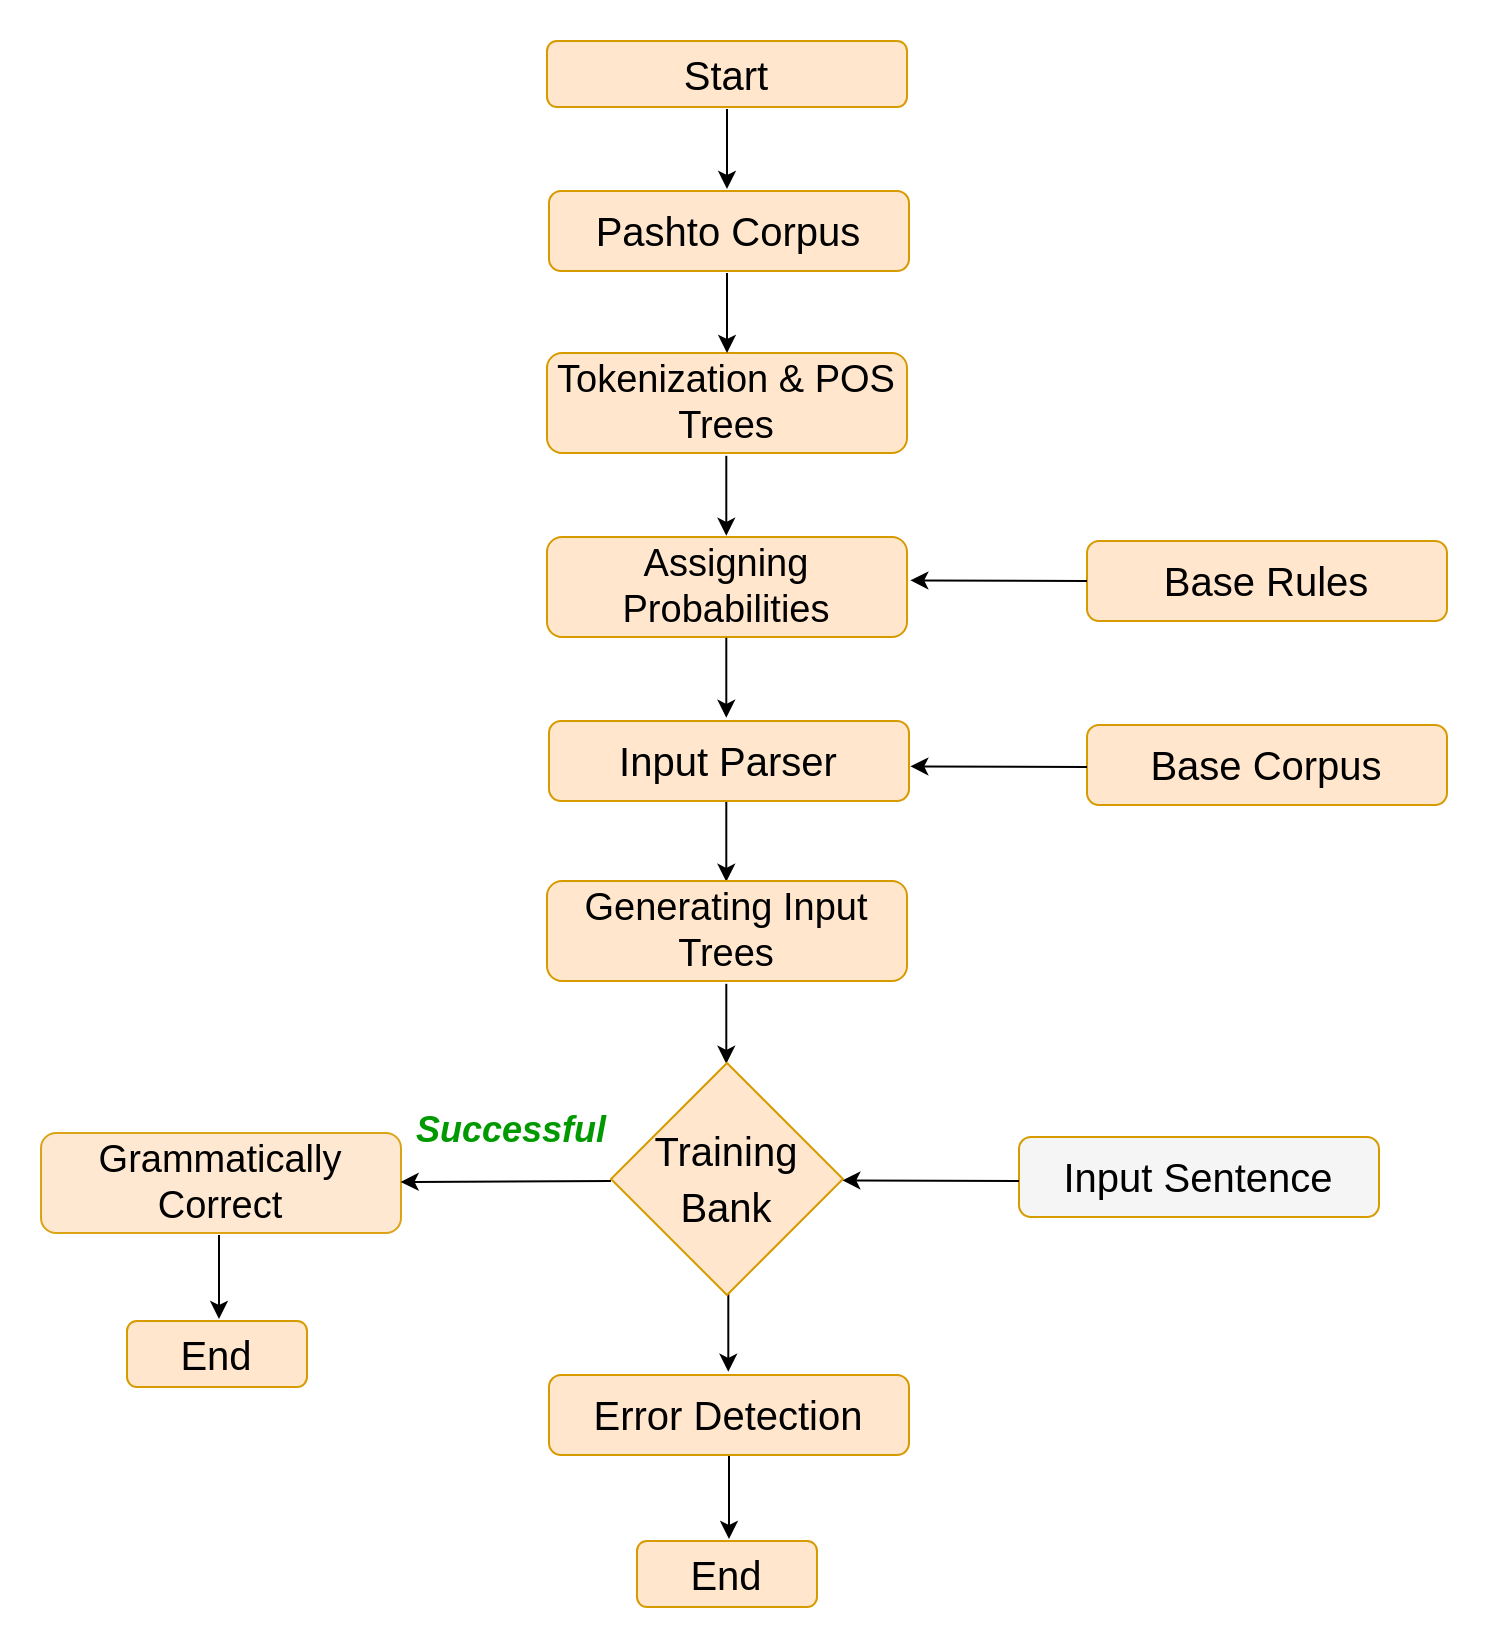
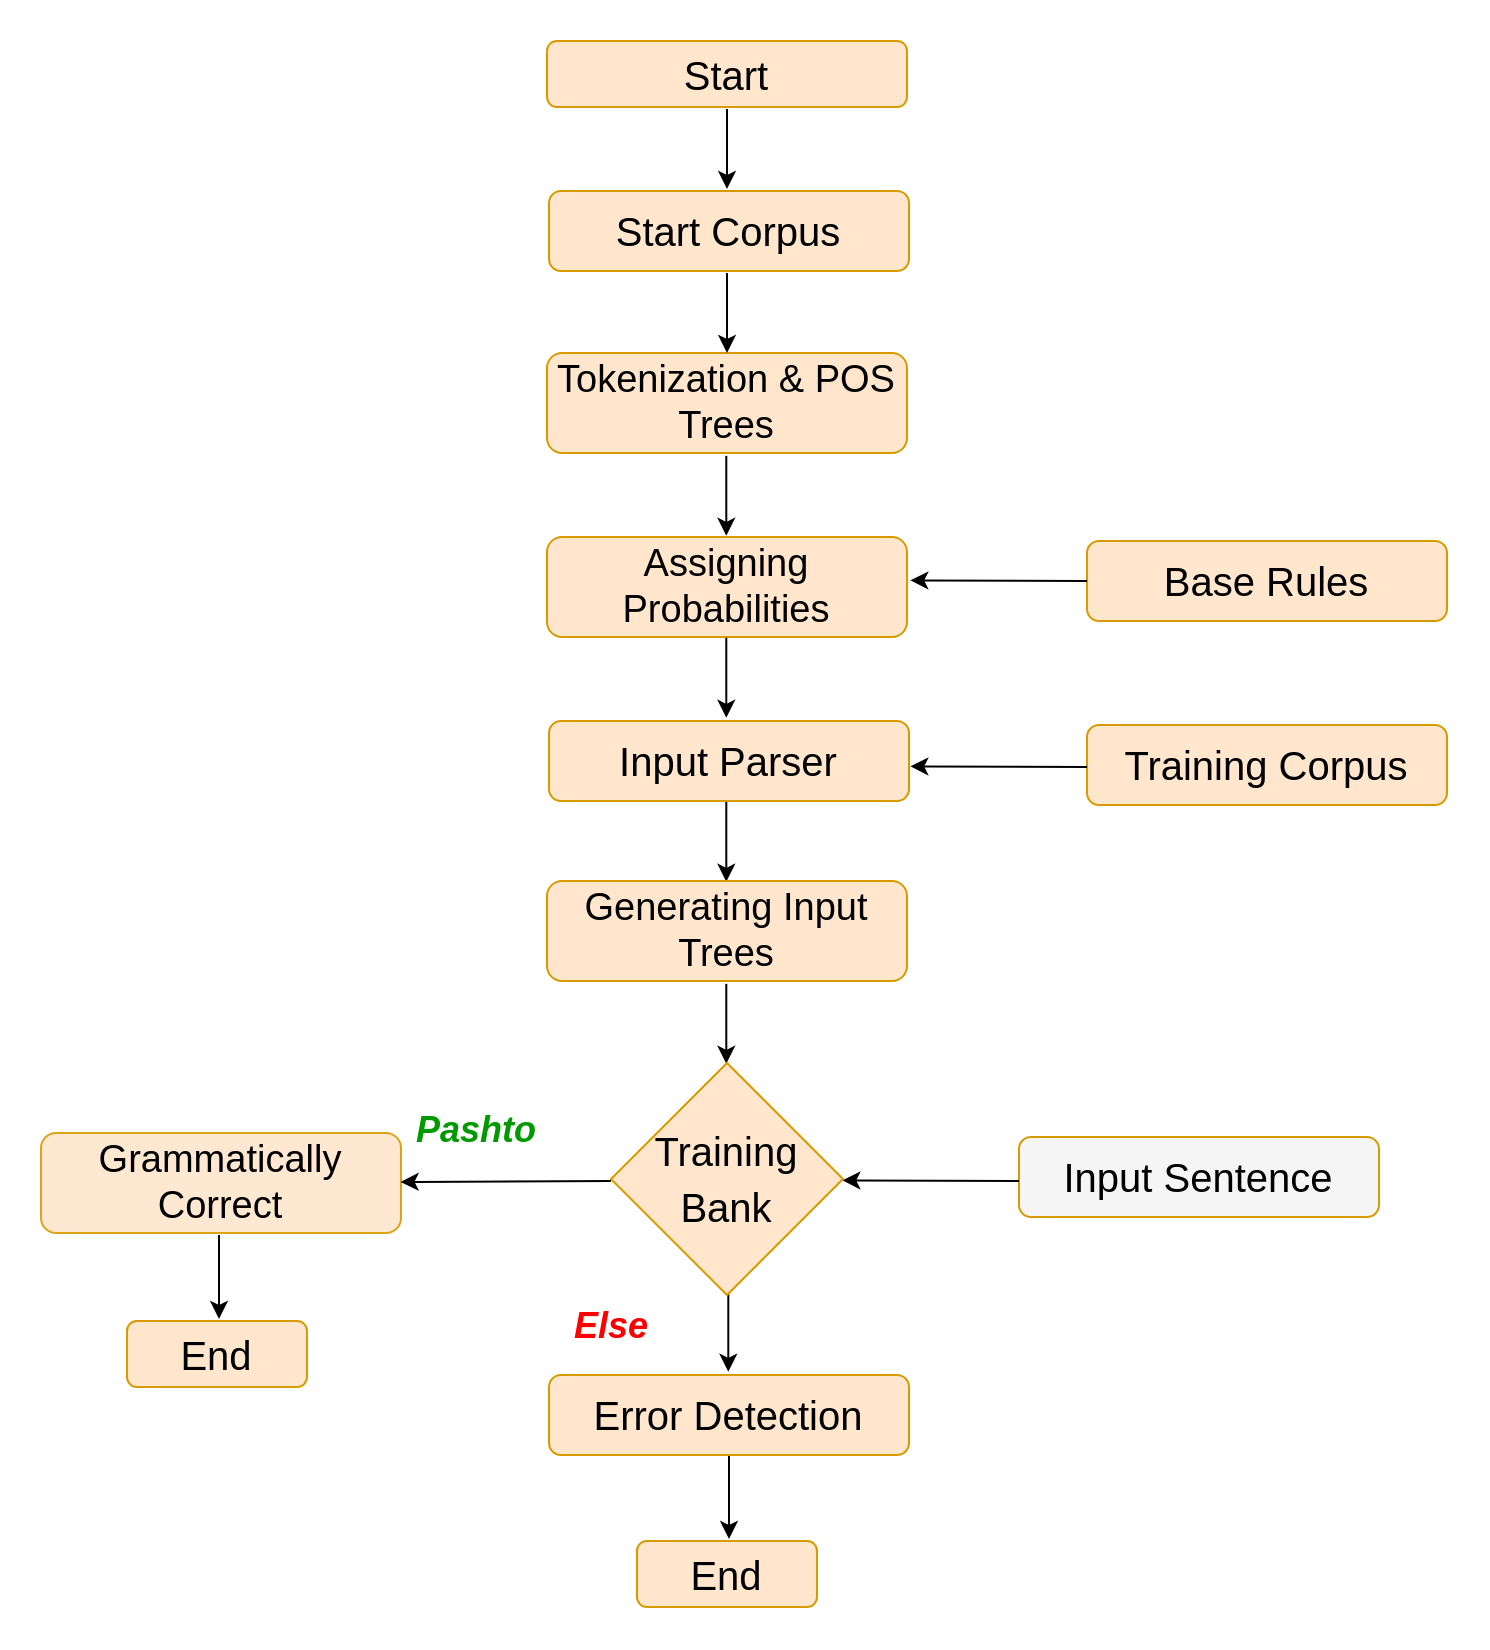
  <mxCell id="0" />
  <mxCell id="1" parent="0" />
  <mxCell id="2" value="" style="edgeStyle=orthogonalEdgeStyle;rounded=0;orthogonalLoop=1;jettySize=auto;html=1;fontSize=23;" parent="1" source="3" edge="1"><mxGeometry relative="1" as="geometry"><mxPoint x="364" y="769" as="targetPoint" /></mxGeometry></mxCell>
  <mxCell id="3" value="&lt;font style=&quot;font-size: 20px&quot;&gt;Error Detection&lt;/font&gt;" style="rounded=1;whiteSpace=wrap;html=1;glass=0;comic=0;shadow=0;fillColor=#ffe6cc;strokeColor=#d79b00;" parent="1" vertex="1"><mxGeometry x="274" y="687" width="180" height="40" as="geometry" /></mxCell>
- <mxCell id="4" value="&lt;font style=&quot;font-size: 20px&quot;&gt;&lt;span&gt;Base Corpus&lt;/span&gt;&lt;/font&gt;" style="rounded=1;whiteSpace=wrap;html=1;glass=0;comic=0;shadow=0;fillColor=#ffe6cc;strokeColor=#d79b00;fontStyle=0" parent="1" vertex="1"><mxGeometry x="543" y="362" width="180" height="40" as="geometry" /></mxCell>
+ <mxCell id="4" value="&lt;font style=&quot;font-size: 20px&quot;&gt;&lt;span&gt;Training Corpus&lt;/span&gt;&lt;/font&gt;" style="rounded=1;whiteSpace=wrap;html=1;glass=0;comic=0;shadow=0;fillColor=#ffe6cc;strokeColor=#d79b00;fontStyle=0" parent="1" vertex="1"><mxGeometry x="543" y="362" width="180" height="40" as="geometry" /></mxCell>
  <mxCell id="5" value="&lt;span&gt;&lt;font style=&quot;font-size: 19px&quot;&gt;&lt;span&gt;Grammatically Correct&lt;/span&gt;&lt;/font&gt;&lt;/span&gt;" style="rounded=1;whiteSpace=wrap;html=1;glass=0;comic=0;shadow=0;opacity=90;fillColor=#ffe6cc;strokeColor=#d79b00;fontStyle=0" parent="1" vertex="1"><mxGeometry x="20" y="566" width="180" height="50" as="geometry" /></mxCell>
  <mxCell id="6" value="&lt;span&gt;&lt;font style=&quot;font-size: 20px&quot;&gt;&lt;span&gt;Base Rules&lt;/span&gt;&lt;/font&gt;&lt;/span&gt;" style="rounded=1;whiteSpace=wrap;html=1;glass=0;comic=0;shadow=0;fillColor=#ffe6cc;strokeColor=#d79b00;fontStyle=0" parent="1" vertex="1"><mxGeometry x="543" y="270" width="180" height="40" as="geometry" /></mxCell>
  <mxCell id="7" value="&lt;span&gt;&lt;font style=&quot;font-size: 19px ; line-height: 120%&quot;&gt;Assigning Probabilities&lt;/font&gt;&lt;/span&gt;" style="rounded=1;whiteSpace=wrap;html=1;glass=0;comic=0;shadow=0;fillColor=#ffe6cc;strokeColor=#d79b00;" parent="1" vertex="1"><mxGeometry x="273" y="268" width="180" height="50" as="geometry" /></mxCell>
  <mxCell id="8" value="" style="endArrow=classic;html=1;exitX=0.5;exitY=1;exitDx=0;exitDy=0;entryX=0.5;entryY=0;entryDx=0;entryDy=0;" parent="1" edge="1"><mxGeometry width="50" height="50" relative="1" as="geometry"><mxPoint x="362.647" y="227.412" as="sourcePoint" /><mxPoint x="362.647" y="267.412" as="targetPoint" /></mxGeometry></mxCell>
  <mxCell id="9" value="" style="endArrow=classic;html=1;exitX=0.5;exitY=1;exitDx=0;exitDy=0;entryX=0.5;entryY=0;entryDx=0;entryDy=0;" parent="1" edge="1"><mxGeometry width="50" height="50" relative="1" as="geometry"><mxPoint x="362.647" y="318.412" as="sourcePoint" /><mxPoint x="362.647" y="358.412" as="targetPoint" /></mxGeometry></mxCell>
  <mxCell id="10" value="" style="endArrow=classic;html=1;entryX=1;entryY=0.5;entryDx=0;entryDy=0;" parent="1" edge="1"><mxGeometry width="50" height="50" relative="1" as="geometry"><mxPoint x="543" y="383" as="sourcePoint" /><mxPoint x="454.667" y="382.667" as="targetPoint" /></mxGeometry></mxCell>
  <mxCell id="11" value="" style="endArrow=classic;html=1;entryX=1;entryY=0.5;entryDx=0;entryDy=0;" parent="1" edge="1"><mxGeometry width="50" height="50" relative="1" as="geometry"><mxPoint x="305" y="590" as="sourcePoint" /><mxPoint x="199.824" y="590.471" as="targetPoint" /></mxGeometry></mxCell>
- <mxCell id="12" value="&lt;font style=&quot;font-size: 18px&quot; color=&quot;#009900&quot;&gt;&lt;b&gt;&lt;i&gt;Successful&lt;/i&gt;&lt;/b&gt;&lt;/font&gt;" style="text;html=1;resizable=0;points=[];autosize=1;align=left;verticalAlign=top;spacingTop=-4;" parent="1" vertex="1"><mxGeometry x="206" y="552" width="110" height="20" as="geometry" /></mxCell>
+ <mxCell id="12" value="&lt;font style=&quot;font-size: 18px&quot; color=&quot;#009900&quot;&gt;&lt;b&gt;&lt;i&gt;Pashto&lt;/i&gt;&lt;/b&gt;&lt;/font&gt;" style="text;html=1;resizable=0;points=[];autosize=1;align=left;verticalAlign=top;spacingTop=-4;" parent="1" vertex="1"><mxGeometry x="206" y="552" width="110" height="20" as="geometry" /></mxCell>
+ <mxCell id="13" value="&lt;font style=&quot;font-size: 18px&quot; color=&quot;#ff0000&quot;&gt;&lt;b&gt;&lt;i&gt;Else&lt;/i&gt;&lt;/b&gt;&lt;/font&gt;" style="text;html=1;resizable=0;points=[];autosize=1;align=left;verticalAlign=top;spacingTop=-4;" parent="1" vertex="1"><mxGeometry x="285" y="650" width="50" height="20" as="geometry" /></mxCell>
  <mxCell id="14" value="" style="endArrow=classic;html=1;exitX=0.5;exitY=1;exitDx=0;exitDy=0;entryX=0.5;entryY=0;entryDx=0;entryDy=0;" parent="1" edge="1"><mxGeometry width="50" height="50" relative="1" as="geometry"><mxPoint x="362.647" y="400.412" as="sourcePoint" /><mxPoint x="362.647" y="440.412" as="targetPoint" /></mxGeometry></mxCell>
  <mxCell id="15" value="" style="endArrow=classic;html=1;exitX=0.5;exitY=1;exitDx=0;exitDy=0;entryX=0.5;entryY=0;entryDx=0;entryDy=0;" parent="1" edge="1"><mxGeometry width="50" height="50" relative="1" as="geometry"><mxPoint x="363.647" y="645.412" as="sourcePoint" /><mxPoint x="363.647" y="685.412" as="targetPoint" /></mxGeometry></mxCell>
  <mxCell id="16" value="" style="endArrow=classic;html=1;entryX=1;entryY=0.5;entryDx=0;entryDy=0;" parent="1" edge="1"><mxGeometry width="50" height="50" relative="1" as="geometry"><mxPoint x="543" y="290" as="sourcePoint" /><mxPoint x="454.667" y="289.667" as="targetPoint" /></mxGeometry></mxCell>
  <mxCell id="17" value="&lt;font style=&quot;font-size: 20px&quot;&gt;&lt;span&gt;Input Sentence&lt;/span&gt;&lt;/font&gt;" style="rounded=1;whiteSpace=wrap;html=1;glass=0;comic=0;shadow=0;fillColor=#f5f5f5;strokeColor=#d79b00;fontStyle=0;" parent="1" vertex="1"><mxGeometry x="509" y="568" width="180" height="40" as="geometry" /></mxCell>
  <mxCell id="18" value="" style="endArrow=classic;html=1;entryX=1;entryY=0.5;entryDx=0;entryDy=0;" parent="1" edge="1"><mxGeometry width="50" height="50" relative="1" as="geometry"><mxPoint x="509" y="590" as="sourcePoint" /><mxPoint x="420.667" y="589.667" as="targetPoint" /></mxGeometry></mxCell>
  <mxCell id="19" value="&lt;span&gt;&lt;font style=&quot;font-size: 19px ; line-height: 120%&quot;&gt;Generating Input Trees&lt;/font&gt;&lt;/span&gt;" style="rounded=1;whiteSpace=wrap;html=1;glass=0;comic=0;shadow=0;fillColor=#ffe6cc;strokeColor=#d79b00;" parent="1" vertex="1"><mxGeometry x="273" y="440" width="180" height="50" as="geometry" /></mxCell>
  <mxCell id="20" value="&lt;font style=&quot;font-size: 20px&quot;&gt;Input Parser&lt;/font&gt;" style="rounded=1;whiteSpace=wrap;html=1;glass=0;comic=0;shadow=0;fillColor=#ffe6cc;strokeColor=#d79b00;" parent="1" vertex="1"><mxGeometry x="274" y="360" width="180" height="40" as="geometry" /></mxCell>
  <mxCell id="21" value="" style="endArrow=classic;html=1;exitX=0.5;exitY=1;exitDx=0;exitDy=0;entryX=0.5;entryY=0;entryDx=0;entryDy=0;" parent="1" edge="1"><mxGeometry width="50" height="50" relative="1" as="geometry"><mxPoint x="362.647" y="491.412" as="sourcePoint" /><mxPoint x="362.647" y="531.412" as="targetPoint" /></mxGeometry></mxCell>
  <mxCell id="22" value="&lt;font style=&quot;font-size: 20px&quot;&gt;Training Bank&lt;/font&gt;" style="rhombus;whiteSpace=wrap;html=1;fillColor=#ffe6cc;strokeColor=#d79b00;fontStyle=0;fontSize=23;" parent="1" vertex="1"><mxGeometry x="305" y="531" width="116" height="116" as="geometry" /></mxCell>
  <mxCell id="23" value="&lt;span&gt;&lt;font style=&quot;font-size: 19px ; line-height: 120%&quot;&gt;Tokenization &amp;amp; POS Trees&lt;/font&gt;&lt;/span&gt;" style="rounded=1;whiteSpace=wrap;html=1;glass=0;comic=0;shadow=0;fillColor=#ffe6cc;strokeColor=#d79b00;" parent="1" vertex="1"><mxGeometry x="273" y="176" width="180" height="50" as="geometry" /></mxCell>
- <mxCell id="24" value="&lt;font style=&quot;font-size: 20px&quot;&gt;Pashto Corpus&lt;/font&gt;" style="rounded=1;whiteSpace=wrap;html=1;glass=0;comic=0;shadow=0;fillColor=#ffe6cc;strokeColor=#d79b00;" parent="1" vertex="1"><mxGeometry x="274" y="95" width="180" height="40" as="geometry" /></mxCell>
+ <mxCell id="24" value="&lt;font style=&quot;font-size: 20px&quot;&gt;Start Corpus&lt;/font&gt;" style="rounded=1;whiteSpace=wrap;html=1;glass=0;comic=0;shadow=0;fillColor=#ffe6cc;strokeColor=#d79b00;" parent="1" vertex="1"><mxGeometry x="274" y="95" width="180" height="40" as="geometry" /></mxCell>
  <mxCell id="25" value="" style="endArrow=classic;html=1;exitX=0.5;exitY=1;exitDx=0;exitDy=0;entryX=0.5;entryY=0;entryDx=0;entryDy=0;" parent="1" edge="1"><mxGeometry width="50" height="50" relative="1" as="geometry"><mxPoint x="363" y="136" as="sourcePoint" /><mxPoint x="363" y="176" as="targetPoint" /></mxGeometry></mxCell>
  <mxCell id="26" value="&lt;font style=&quot;font-size: 20px&quot;&gt;End&lt;/font&gt;" style="rounded=1;whiteSpace=wrap;html=1;glass=0;comic=0;shadow=0;fillColor=#ffe6cc;strokeColor=#d79b00;" parent="1" vertex="1"><mxGeometry x="318" y="770" width="90" height="33" as="geometry" /></mxCell>
  <mxCell id="27" value="&lt;font style=&quot;font-size: 20px&quot;&gt;End&lt;/font&gt;" style="rounded=1;whiteSpace=wrap;html=1;glass=0;comic=0;shadow=0;fillColor=#ffe6cc;strokeColor=#d79b00;" parent="1" vertex="1"><mxGeometry x="63" y="660" width="90" height="33" as="geometry" /></mxCell>
  <mxCell id="28" value="" style="edgeStyle=orthogonalEdgeStyle;rounded=0;orthogonalLoop=1;jettySize=auto;html=1;fontSize=23;" parent="1" edge="1"><mxGeometry relative="1" as="geometry"><mxPoint x="109" y="617" as="sourcePoint" /><mxPoint x="109" y="659" as="targetPoint" /></mxGeometry></mxCell>
  <mxCell id="29" value="&lt;font style=&quot;font-size: 20px&quot;&gt;Start&lt;/font&gt;" style="rounded=1;whiteSpace=wrap;html=1;glass=0;comic=0;shadow=0;fillColor=#ffe6cc;strokeColor=#d79b00;" parent="1" vertex="1"><mxGeometry x="273" y="20" width="180" height="33" as="geometry" /></mxCell>
  <mxCell id="30" value="" style="endArrow=classic;html=1;exitX=0.5;exitY=1;exitDx=0;exitDy=0;entryX=0.5;entryY=0;entryDx=0;entryDy=0;" parent="1" edge="1"><mxGeometry width="50" height="50" relative="1" as="geometry"><mxPoint x="363" y="54" as="sourcePoint" /><mxPoint x="363" y="94" as="targetPoint" /></mxGeometry></mxCell>
